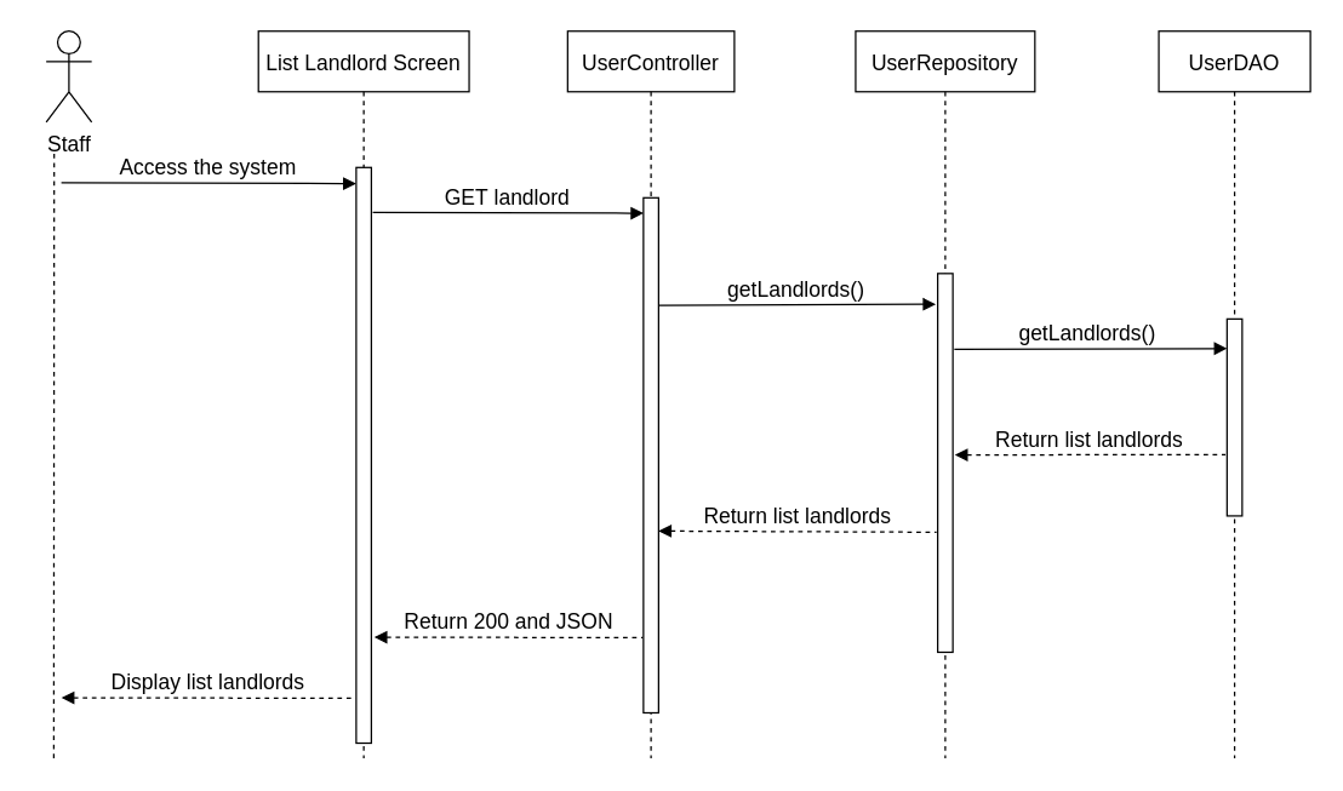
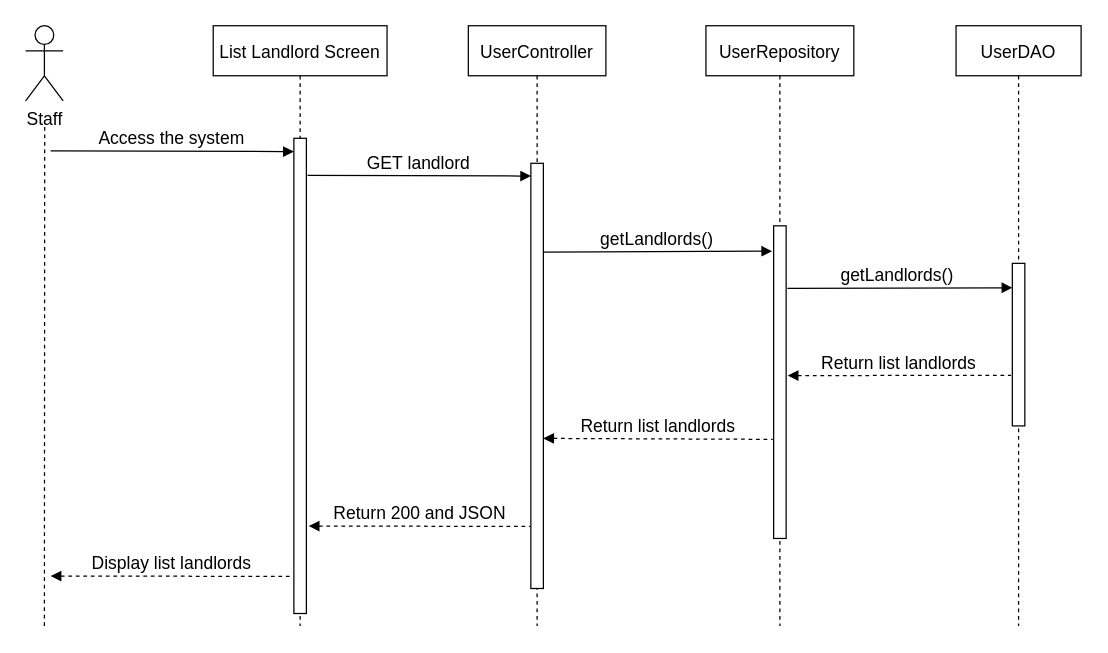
  <mxCell id="0" />
  <mxCell id="1" parent="0" />
  <mxCell id="2" value="List Landlord Screen" style="shape=umlLifeline;perimeter=lifelinePerimeter;container=1;collapsible=0;recursiveResize=0;rounded=0;shadow=0;strokeWidth=1;fontSize=14;" parent="1" vertex="1"><mxGeometry x="170" y="20" width="139" height="480" as="geometry" /></mxCell>
  <mxCell id="3" value="" style="points=[];perimeter=orthogonalPerimeter;rounded=0;shadow=0;strokeWidth=1;fontSize=14;" parent="2" vertex="1"><mxGeometry x="64.5" y="90" width="10" height="380" as="geometry" /></mxCell>
  <mxCell id="4" value="UserController" style="shape=umlLifeline;perimeter=lifelinePerimeter;container=1;collapsible=0;recursiveResize=0;rounded=0;shadow=0;strokeWidth=1;fontSize=14;" parent="1" vertex="1"><mxGeometry x="374" y="20" width="110" height="480" as="geometry" /></mxCell>
  <mxCell id="5" value="" style="points=[];perimeter=orthogonalPerimeter;rounded=0;shadow=0;strokeWidth=1;fontSize=14;" parent="4" vertex="1"><mxGeometry x="50" y="110" width="10" height="340" as="geometry" /></mxCell>
- <mxCell id="6" value="Staff" style="shape=umlActor;verticalLabelPosition=bottom;verticalAlign=top;html=1;outlineConnect=0;fontSize=14;" parent="1" vertex="1"><mxGeometry x="30" y="20" width="30" height="60" as="geometry" /></mxCell>
+ <mxCell id="6" value="Staff" style="shape=umlActor;verticalLabelPosition=bottom;verticalAlign=top;html=1;outlineConnect=0;fontSize=14;" parent="1" vertex="1"><mxGeometry x="20" y="20" width="30" height="60" as="geometry" /></mxCell>
  <mxCell id="7" value="" style="endArrow=none;dashed=1;html=1;rounded=0;startArrow=none;fontSize=14;" parent="1" edge="1"><mxGeometry width="50" height="50" relative="1" as="geometry"><mxPoint x="35" y="500" as="sourcePoint" /><mxPoint x="35.25" y="100" as="targetPoint" /></mxGeometry></mxCell>
  <mxCell id="8" value="Access the system" style="verticalAlign=bottom;endArrow=block;entryX=-0.007;entryY=0.028;shadow=0;strokeWidth=1;entryDx=0;entryDy=0;entryPerimeter=0;fontSize=14;" parent="1" target="3" edge="1"><mxGeometry relative="1" as="geometry"><mxPoint x="40" y="120" as="sourcePoint" /><mxPoint x="210" y="120" as="targetPoint" /></mxGeometry></mxCell>
  <mxCell id="9" value="GET landlord" style="verticalAlign=bottom;endArrow=block;shadow=0;strokeWidth=1;entryX=0.016;entryY=0.03;entryDx=0;entryDy=0;entryPerimeter=0;exitX=1.094;exitY=0.078;exitDx=0;exitDy=0;exitPerimeter=0;fontSize=14;" parent="1" source="3" target="5" edge="1"><mxGeometry relative="1" as="geometry"><mxPoint x="240" y="130" as="sourcePoint" /><mxPoint x="410" y="129" as="targetPoint" /></mxGeometry></mxCell>
  <mxCell id="10" value="UserRepository" style="shape=umlLifeline;perimeter=lifelinePerimeter;container=1;collapsible=0;recursiveResize=0;rounded=0;shadow=0;strokeWidth=1;fontSize=14;" parent="1" vertex="1"><mxGeometry x="564" y="20" width="118.25" height="480" as="geometry" /></mxCell>
  <mxCell id="11" value="" style="points=[];perimeter=orthogonalPerimeter;rounded=0;shadow=0;strokeWidth=1;fontSize=14;" parent="10" vertex="1"><mxGeometry x="54.13" y="160" width="10" height="250" as="geometry" /></mxCell>
  <mxCell id="12" value="UserDAO" style="shape=umlLifeline;perimeter=lifelinePerimeter;container=1;collapsible=0;recursiveResize=0;rounded=0;shadow=0;strokeWidth=1;fontSize=14;" parent="1" vertex="1"><mxGeometry x="764" y="20" width="100" height="480" as="geometry" /></mxCell>
  <mxCell id="13" value="" style="points=[];perimeter=orthogonalPerimeter;rounded=0;shadow=0;strokeWidth=1;fontSize=14;" parent="12" vertex="1"><mxGeometry x="45" y="190" width="10" height="130" as="geometry" /></mxCell>
  <mxCell id="14" value="getLandlords()" style="verticalAlign=bottom;endArrow=block;shadow=0;strokeWidth=1;entryX=-0.12;entryY=0.081;entryDx=0;entryDy=0;entryPerimeter=0;fontSize=14;" parent="1" target="11" edge="1"><mxGeometry relative="1" as="geometry"><mxPoint x="434" y="201" as="sourcePoint" /><mxPoint x="600.75" y="180" as="targetPoint" /></mxGeometry></mxCell>
  <mxCell id="15" value="getLandlords() " style="verticalAlign=bottom;endArrow=block;shadow=0;strokeWidth=1;exitX=1.097;exitY=0.2;exitDx=0;exitDy=0;exitPerimeter=0;entryX=0;entryY=0.15;entryDx=0;entryDy=0;entryPerimeter=0;fontSize=14;" parent="1" source="11" target="13" edge="1"><mxGeometry relative="1" as="geometry"><mxPoint x="630.75" y="199.72" as="sourcePoint" /><mxPoint x="810.75" y="200" as="targetPoint" /></mxGeometry></mxCell>
  <mxCell id="16" value="Return list landlords" style="verticalAlign=bottom;endArrow=none;shadow=0;strokeWidth=1;entryX=-0.102;entryY=0.689;entryDx=0;entryDy=0;entryPerimeter=0;endFill=0;startArrow=block;startFill=1;dashed=1;exitX=1.126;exitY=0.479;exitDx=0;exitDy=0;exitPerimeter=0;fontSize=14;" parent="1" source="11" target="13" edge="1"><mxGeometry relative="1" as="geometry"><mxPoint x="630.75" y="281" as="sourcePoint" /><mxPoint x="810.89" y="250.16" as="targetPoint" /></mxGeometry></mxCell>
  <mxCell id="17" value="Return list landlords" style="verticalAlign=bottom;endArrow=none;shadow=0;strokeWidth=1;endFill=0;startArrow=block;startFill=1;dashed=1;exitX=0.995;exitY=0.647;exitDx=0;exitDy=0;exitPerimeter=0;entryX=-0.079;entryY=0.683;entryDx=0;entryDy=0;entryPerimeter=0;fontSize=14;" parent="1" source="5" target="11" edge="1"><mxGeometry relative="1" as="geometry"><mxPoint x="426" y="349.8" as="sourcePoint" /><mxPoint x="620.2" y="290" as="targetPoint" /></mxGeometry></mxCell>
  <mxCell id="18" value="Return 200 and JSON" style="verticalAlign=bottom;endArrow=none;shadow=0;strokeWidth=1;entryX=-0.049;entryY=0.854;entryDx=0;entryDy=0;entryPerimeter=0;endFill=0;startArrow=block;startFill=1;dashed=1;exitX=1.19;exitY=0.816;exitDx=0;exitDy=0;exitPerimeter=0;fontSize=14;" parent="1" source="3" target="5" edge="1"><mxGeometry relative="1" as="geometry"><mxPoint x="230" y="330" as="sourcePoint" /><mxPoint x="419.45" y="330" as="targetPoint" /></mxGeometry></mxCell>
  <mxCell id="19" value="Display list landlords" style="verticalAlign=bottom;endArrow=none;shadow=0;strokeWidth=1;entryX=-0.034;entryY=0.922;entryDx=0;entryDy=0;entryPerimeter=0;endFill=0;startArrow=block;startFill=1;dashed=1;fontSize=14;" parent="1" target="3" edge="1"><mxGeometry relative="1" as="geometry"><mxPoint x="40" y="460" as="sourcePoint" /><mxPoint x="229.45" y="340" as="targetPoint" /></mxGeometry></mxCell>
